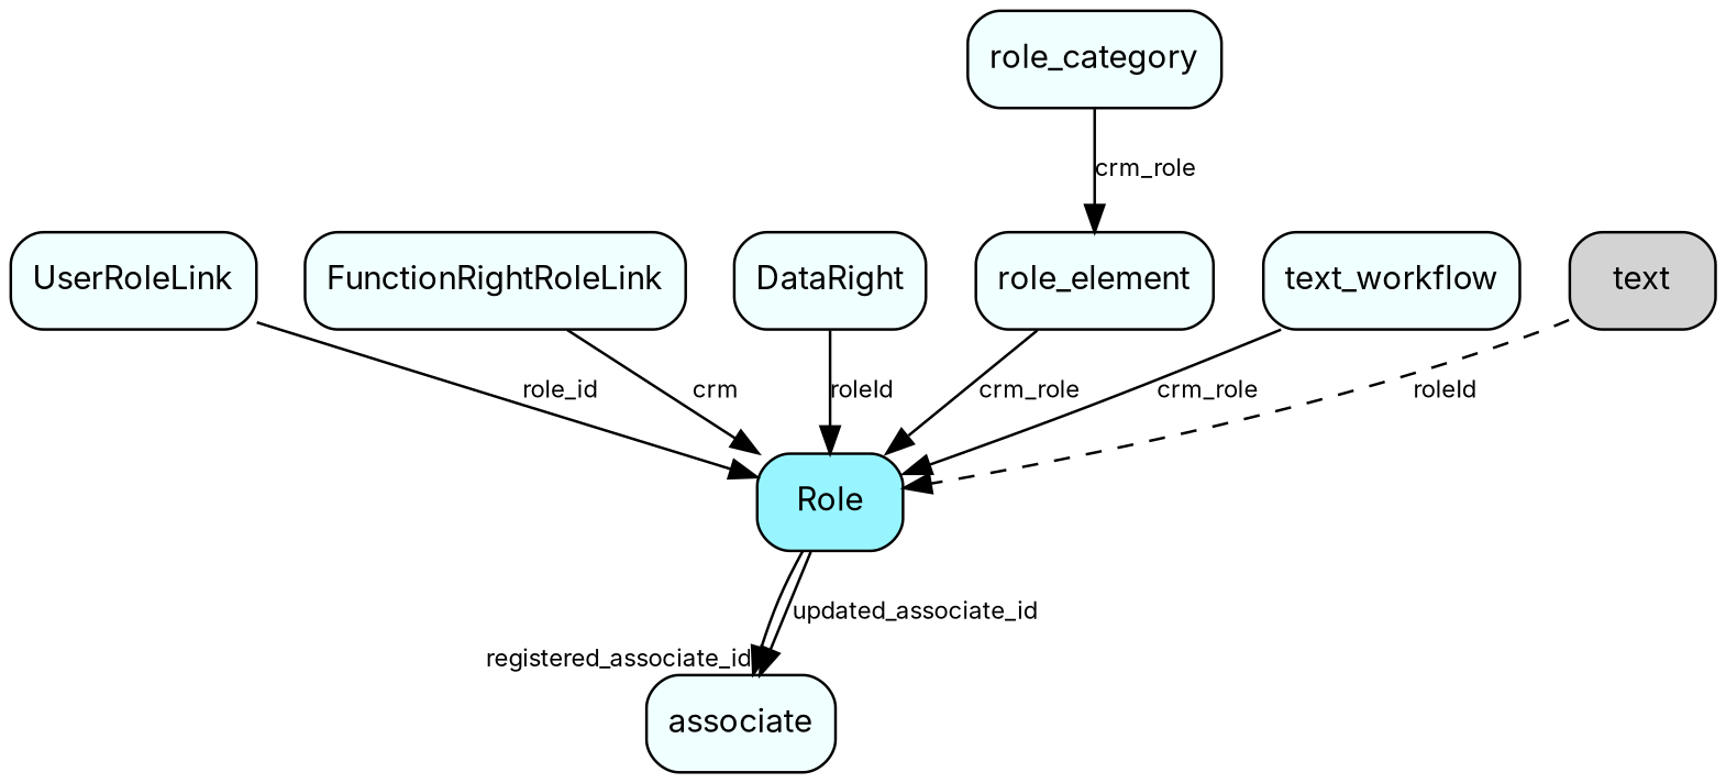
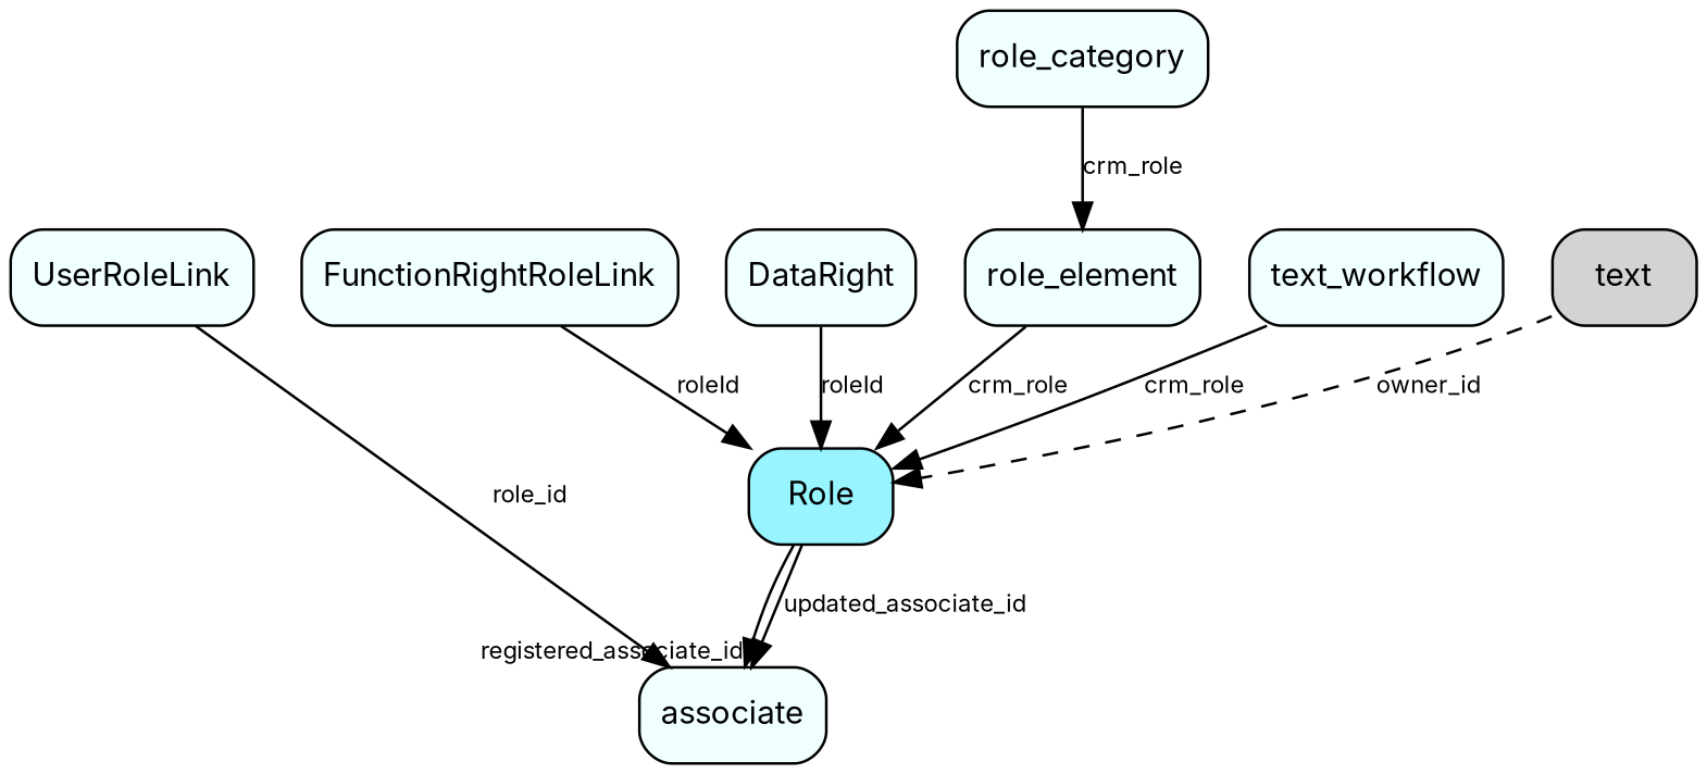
  digraph {
    fontname=Inter
    node [fillcolor=azure1 fontname=Inter fontsize=12 shape=box style="rounded, filled"]
    edge [fontname=Inter fontsize=9]
    Role [fillcolor=cadetblue1]
    associate
    UserRoleLink
    FunctionRightRoleLink
    DataRight
    role_category
    role_element
    n8 [label=text_workflow]
    text [fillcolor=""]
    Role -> associate [headlabel=registered_associate_id]
    Role -> associate [label=updated_associate_id]
-   UserRoleLink -> Role [label=role_id]
-   FunctionRightRoleLink -> Role [label=crm]
+   UserRoleLink -> associate [label=role_id]
+   FunctionRightRoleLink -> Role [label=roleId]
    DataRight -> Role [label=roleId]
    role_category -> role_element [label=crm_role]
    role_element -> Role [label=crm_role]
    n8 -> Role [label=crm_role]
-   text -> Role [label=roleId style=dashed]
+   text -> Role [label=owner_id style=dashed]
  }
